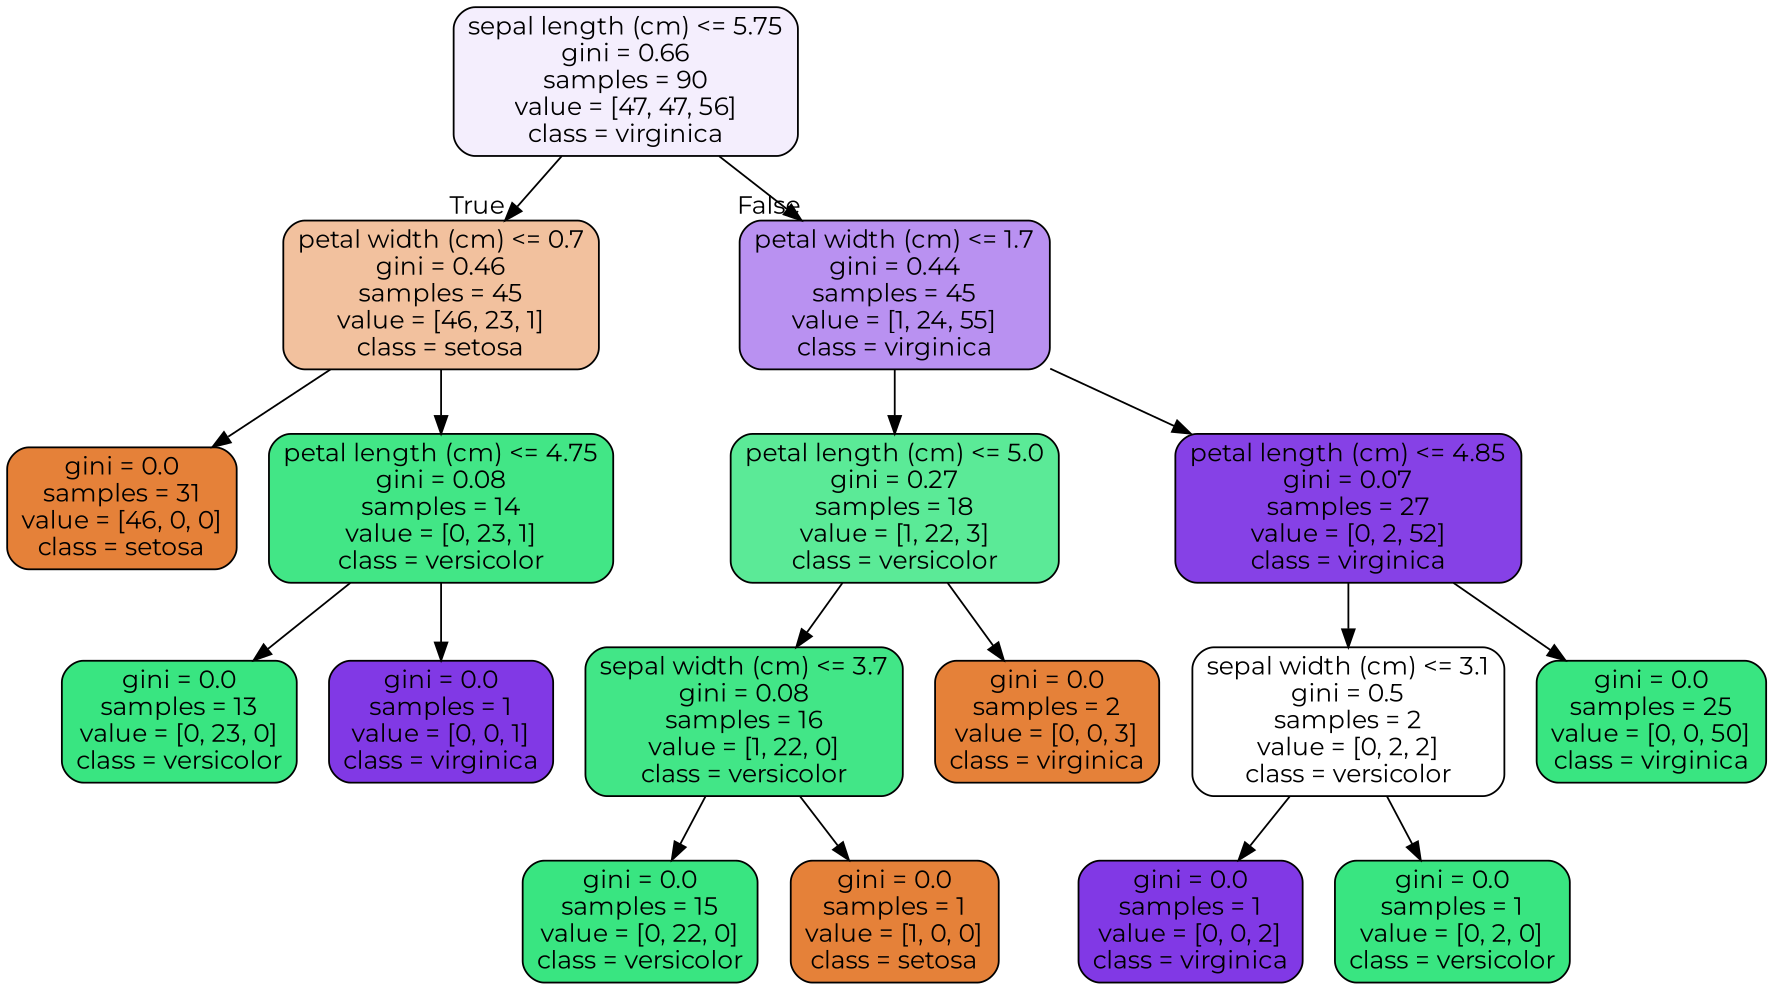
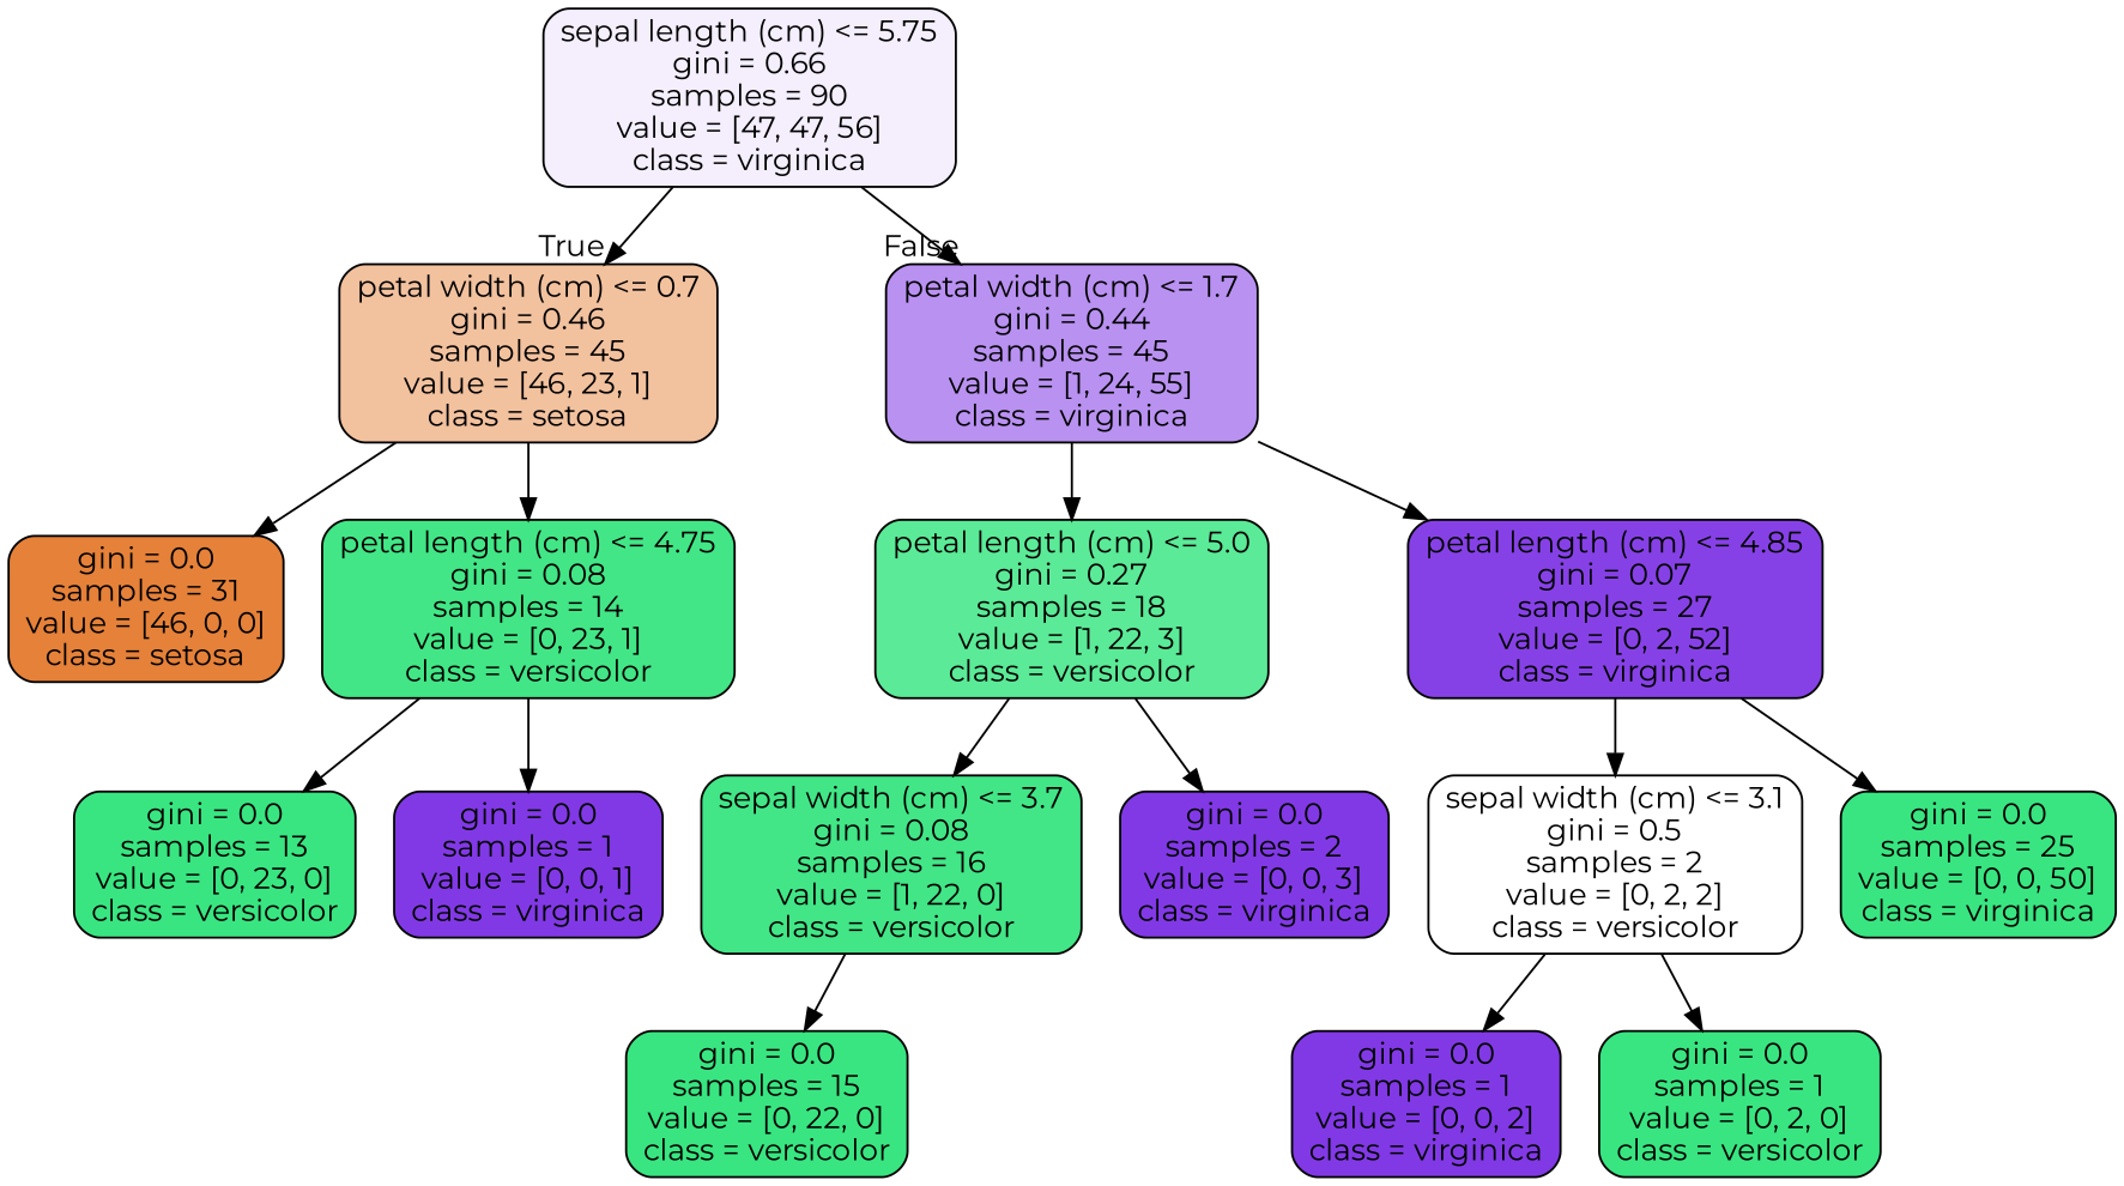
  digraph {
    fontname=Montserrat
    node [color=black fillcolor="#39e581" fontname=Montserrat shape=box style="filled, rounded"]
    edge [fontname=Montserrat]
    n1 [fillcolor="#f4eefd" label="sepal length (cm) <= 5.75\ngini = 0.66\nsamples = 90\nvalue = [47, 47, 56]\nclass = virginica"]
    n2 [fillcolor="#f2c19e" label="petal width (cm) <= 0.7\ngini = 0.46\nsamples = 45\nvalue = [46, 23, 1]\nclass = setosa"]
    n3 [fillcolor="#b991f1" label="petal width (cm) <= 1.7\ngini = 0.44\nsamples = 45\nvalue = [1, 24, 55]\nclass = virginica"]
    n4 [fillcolor="#e58139" label="gini = 0.0\nsamples = 31\nvalue = [46, 0, 0]\nclass = setosa"]
    n5 [fillcolor="#42e686" label="petal length (cm) <= 4.75\ngini = 0.08\nsamples = 14\nvalue = [0, 23, 1]\nclass = versicolor"]
    n6 [fillcolor="#5bea97" label="petal length (cm) <= 5.0\ngini = 0.27\nsamples = 18\nvalue = [1, 22, 3]\nclass = versicolor"]
    n7 [fillcolor="#8641e6" label="petal length (cm) <= 4.85\ngini = 0.07\nsamples = 27\nvalue = [0, 2, 52]\nclass = virginica"]
    n8 [label="gini = 0.0\nsamples = 13\nvalue = [0, 23, 0]\nclass = versicolor"]
    n9 [fillcolor="#8139e5" label="gini = 0.0\nsamples = 1\nvalue = [0, 0, 1]\nclass = virginica"]
    n10 [fillcolor="#42e687" label="sepal width (cm) <= 3.7\ngini = 0.08\nsamples = 16\nvalue = [1, 22, 0]\nclass = versicolor"]
-   n11 [fillcolor="#e58139" label="gini = 0.0\nsamples = 2\nvalue = [0, 0, 3]\nclass = virginica"]
+   n11 [fillcolor="#8139e5" label="gini = 0.0\nsamples = 2\nvalue = [0, 0, 3]\nclass = virginica"]
    n12 [fillcolor="#ffffff" label="sepal width (cm) <= 3.1\ngini = 0.5\nsamples = 2\nvalue = [0, 2, 2]\nclass = versicolor"]
    n13 [label="gini = 0.0\nsamples = 25\nvalue = [0, 0, 50]\nclass = virginica"]
    n14 [label="gini = 0.0\nsamples = 15\nvalue = [0, 22, 0]\nclass = versicolor"]
-   n15 [fillcolor="#e58139" label="gini = 0.0\nsamples = 1\nvalue = [1, 0, 0]\nclass = setosa"]
    n16 [fillcolor="#8139e5" label="gini = 0.0\nsamples = 1\nvalue = [0, 0, 2]\nclass = virginica"]
    n17 [label="gini = 0.0\nsamples = 1\nvalue = [0, 2, 0]\nclass = versicolor"]
    n1 -> n2 [headlabel=True labelangle=45 labeldistance=2.5]
    n1 -> n3 [headlabel=False labelangle=-45 labeldistance=2.5]
    n2 -> n4
    n2 -> n5
    n3 -> n6
    n3 -> n7
    n5 -> n8
    n5 -> n9
    n6 -> n10
    n6 -> n11
    n7 -> n12
    n7 -> n13
    n10 -> n14
-   n10 -> n15
    n12 -> n16
    n12 -> n17
  }
